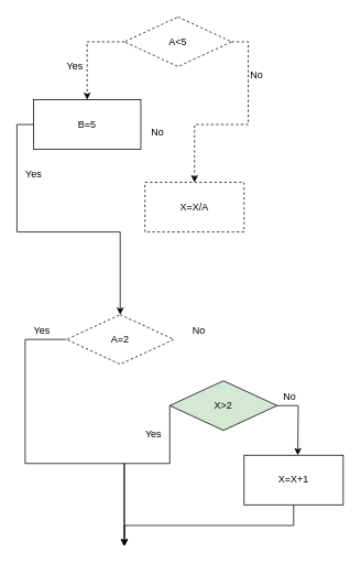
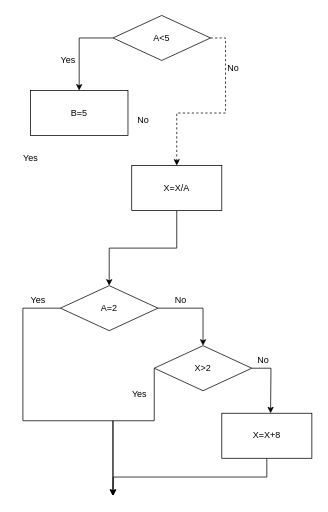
  <mxCell id="0" />
  <mxCell id="1" parent="0" />
- <mxCell id="2" style="edgeStyle=orthogonalEdgeStyle;rounded=0;orthogonalLoop=1;jettySize=auto;html=1;exitX=0;exitY=0.5;exitDx=0;exitDy=0;entryX=0.5;entryY=0;entryDx=0;entryDy=0;dashed=1;" edge="1" parent="1" source="4" target="8"><mxGeometry relative="1" as="geometry" /></mxCell>
+ <mxCell id="2" style="edgeStyle=orthogonalEdgeStyle;rounded=0;orthogonalLoop=1;jettySize=auto;html=1;exitX=0;exitY=0.5;exitDx=0;exitDy=0;entryX=0.5;entryY=0;entryDx=0;entryDy=0;" edge="1" parent="1" source="4" target="8"><mxGeometry relative="1" as="geometry" /></mxCell>
  <mxCell id="3" style="edgeStyle=orthogonalEdgeStyle;rounded=0;orthogonalLoop=1;jettySize=auto;html=1;exitX=1;exitY=0.5;exitDx=0;exitDy=0;entryX=0.5;entryY=0;entryDx=0;entryDy=0;dashed=1;" edge="1" parent="1" source="4" target="6"><mxGeometry relative="1" as="geometry" /></mxCell>
- <mxCell id="4" value="A&amp;lt;5" style="rhombus;whiteSpace=wrap;html=1;dashed=1;" vertex="1" parent="1"><mxGeometry x="150" y="20" width="130" height="60" as="geometry" /></mxCell>
- <mxCell id="6" value="X=X/A" style="rounded=0;whiteSpace=wrap;html=1;dashed=1;" vertex="1" parent="1"><mxGeometry x="175" y="220" width="120" height="60" as="geometry" /></mxCell>
- <mxCell id="7" style="edgeStyle=orthogonalEdgeStyle;rounded=0;orthogonalLoop=1;jettySize=auto;html=1;exitX=0;exitY=0.5;exitDx=0;exitDy=0;entryX=0.5;entryY=0;entryDx=0;entryDy=0;" edge="1" parent="1" source="8" target="14"><mxGeometry relative="1" as="geometry" /></mxCell>
+ <mxCell id="4" value="A&amp;lt;5" style="rhombus;whiteSpace=wrap;html=1;" vertex="1" parent="1"><mxGeometry x="150" y="20" width="130" height="60" as="geometry" /></mxCell>
+ <mxCell id="5" style="edgeStyle=orthogonalEdgeStyle;rounded=0;orthogonalLoop=1;jettySize=auto;html=1;exitX=0.5;exitY=1;exitDx=0;exitDy=0;entryX=0.5;entryY=0;entryDx=0;entryDy=0;" edge="1" parent="1" source="6" target="14"><mxGeometry relative="1" as="geometry" /></mxCell>
+ <mxCell id="6" value="X=X/A" style="rounded=0;whiteSpace=wrap;html=1;" vertex="1" parent="1"><mxGeometry x="175" y="220" width="120" height="60" as="geometry" /></mxCell>
  <mxCell id="8" value="B=5" style="whiteSpace=wrap;html=1;rounded=0;" vertex="1" parent="1"><mxGeometry x="40" y="120" width="130" height="60" as="geometry" /></mxCell>
  <mxCell id="9" value="Yes" style="text;html=1;align=center;verticalAlign=middle;resizable=0;points=[];autosize=1;strokeColor=none;" vertex="1" parent="1"><mxGeometry x="70" y="70" width="40" height="20" as="geometry" /></mxCell>
  <mxCell id="10" value="No" style="text;html=1;align=center;verticalAlign=middle;resizable=0;points=[];autosize=1;strokeColor=none;" vertex="1" parent="1"><mxGeometry x="295" y="80" width="30" height="20" as="geometry" /></mxCell>
  <mxCell id="11" value="No" style="text;html=1;align=center;verticalAlign=middle;resizable=0;points=[];autosize=1;strokeColor=none;" vertex="1" parent="1"><mxGeometry x="175" y="150" width="30" height="20" as="geometry" /></mxCell>
  <mxCell id="12" style="edgeStyle=orthogonalEdgeStyle;rounded=0;orthogonalLoop=1;jettySize=auto;html=1;exitX=0;exitY=0.5;exitDx=0;exitDy=0;" edge="1" parent="1" source="14"><mxGeometry relative="1" as="geometry"><mxPoint x="150" y="660" as="targetPoint" /><Array as="points"><mxPoint x="30" y="410" /><mxPoint x="30" y="560" /><mxPoint x="150" y="560" /></Array></mxGeometry></mxCell>
- <mxCell id="14" value="A=2" style="rhombus;whiteSpace=wrap;html=1;dashed=1;" vertex="1" parent="1"><mxGeometry x="80" y="380" width="130" height="60" as="geometry" /></mxCell>
+ <mxCell id="13" style="edgeStyle=orthogonalEdgeStyle;rounded=0;orthogonalLoop=1;jettySize=auto;html=1;exitX=1;exitY=0.5;exitDx=0;exitDy=0;entryX=0.5;entryY=0;entryDx=0;entryDy=0;" edge="1" parent="1" source="14" target="18"><mxGeometry relative="1" as="geometry" /></mxCell>
+ <mxCell id="14" value="A=2" style="rhombus;whiteSpace=wrap;html=1;" vertex="1" parent="1"><mxGeometry x="80" y="380" width="130" height="60" as="geometry" /></mxCell>
  <mxCell id="15" value="Yes" style="text;html=1;align=center;verticalAlign=middle;resizable=0;points=[];autosize=1;strokeColor=none;" vertex="1" parent="1"><mxGeometry x="20" y="200" width="40" height="20" as="geometry" /></mxCell>
  <mxCell id="16" style="edgeStyle=orthogonalEdgeStyle;rounded=0;orthogonalLoop=1;jettySize=auto;html=1;exitX=0;exitY=0.5;exitDx=0;exitDy=0;" edge="1" parent="1" source="18"><mxGeometry relative="1" as="geometry"><mxPoint x="150" y="660" as="targetPoint" /><Array as="points"><mxPoint x="205" y="560" /><mxPoint x="150" y="560" /></Array></mxGeometry></mxCell>
  <mxCell id="17" style="edgeStyle=orthogonalEdgeStyle;rounded=0;orthogonalLoop=1;jettySize=auto;html=1;exitX=1;exitY=0.5;exitDx=0;exitDy=0;" edge="1" parent="1" source="18"><mxGeometry relative="1" as="geometry"><mxPoint x="360" y="550" as="targetPoint" /></mxGeometry></mxCell>
- <mxCell id="18" value="X&amp;gt;2" style="rhombus;whiteSpace=wrap;html=1;fillColor=#d5e8d4;" vertex="1" parent="1"><mxGeometry x="205" y="460" width="130" height="60" as="geometry" /></mxCell>
+ <mxCell id="18" value="X&amp;gt;2" style="rhombus;whiteSpace=wrap;html=1;" vertex="1" parent="1"><mxGeometry x="205" y="460" width="130" height="60" as="geometry" /></mxCell>
  <mxCell id="19" value="No" style="text;html=1;align=center;verticalAlign=middle;resizable=0;points=[];autosize=1;strokeColor=none;" vertex="1" parent="1"><mxGeometry x="225" y="390" width="30" height="20" as="geometry" /></mxCell>
  <mxCell id="20" value="Yes" style="text;html=1;align=center;verticalAlign=middle;resizable=0;points=[];autosize=1;strokeColor=none;" vertex="1" parent="1"><mxGeometry x="30" y="390" width="40" height="20" as="geometry" /></mxCell>
  <mxCell id="21" value="Yes" style="text;html=1;align=center;verticalAlign=middle;resizable=0;points=[];autosize=1;strokeColor=none;" vertex="1" parent="1"><mxGeometry x="165" y="515" width="40" height="20" as="geometry" /></mxCell>
  <mxCell id="22" value="No" style="text;html=1;align=center;verticalAlign=middle;resizable=0;points=[];autosize=1;strokeColor=none;" vertex="1" parent="1"><mxGeometry x="335" y="470" width="30" height="20" as="geometry" /></mxCell>
  <mxCell id="23" style="edgeStyle=orthogonalEdgeStyle;rounded=0;orthogonalLoop=1;jettySize=auto;html=1;exitX=0.5;exitY=1;exitDx=0;exitDy=0;" edge="1" parent="1" source="24"><mxGeometry relative="1" as="geometry"><mxPoint x="150" y="660" as="targetPoint" /></mxGeometry></mxCell>
- <mxCell id="24" value="X=X+1" style="rounded=0;whiteSpace=wrap;html=1;" vertex="1" parent="1"><mxGeometry x="295" y="550" width="120" height="60" as="geometry" /></mxCell>
+ <mxCell id="24" value="X=X+8" style="rounded=0;whiteSpace=wrap;html=1;" vertex="1" parent="1"><mxGeometry x="295" y="550" width="120" height="60" as="geometry" /></mxCell>
